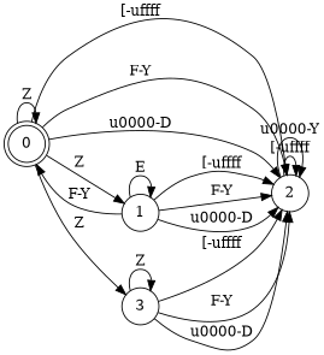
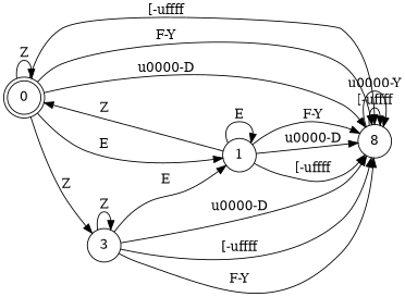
  digraph {
    rankdir=LR
    node [shape=circle]
    0 [shape=doublecircle]
-   2
+   2 [label=8]
    1
    3
    0 -> 0 [label=Z]
    0 -> 2 [label="[-\uffff"]
    0 -> 2 [label="F-Y"]
    0 -> 2 [label="\u0000-D"]
-   0 -> 1 [label=Z]
+   0 -> 1 [label=E]
    0 -> 3 [label=Z]
    2 -> 2 [label="[-\uffff"]
    2 -> 2 [label="\u0000-Y"]
-   1 -> 0 [label="F-Y"]
+   1 -> 0 [label=Z]
    1 -> 2 [label="[-\uffff"]
    1 -> 2 [label="F-Y"]
    1 -> 2 [label="\u0000-D"]
    1 -> 1 [label=E]
    3 -> 2 [label="[-\uffff"]
    3 -> 2 [label="F-Y"]
    3 -> 2 [label="\u0000-D"]
+   3 -> 1 [label=E]
    3 -> 3 [label=Z]
  }
